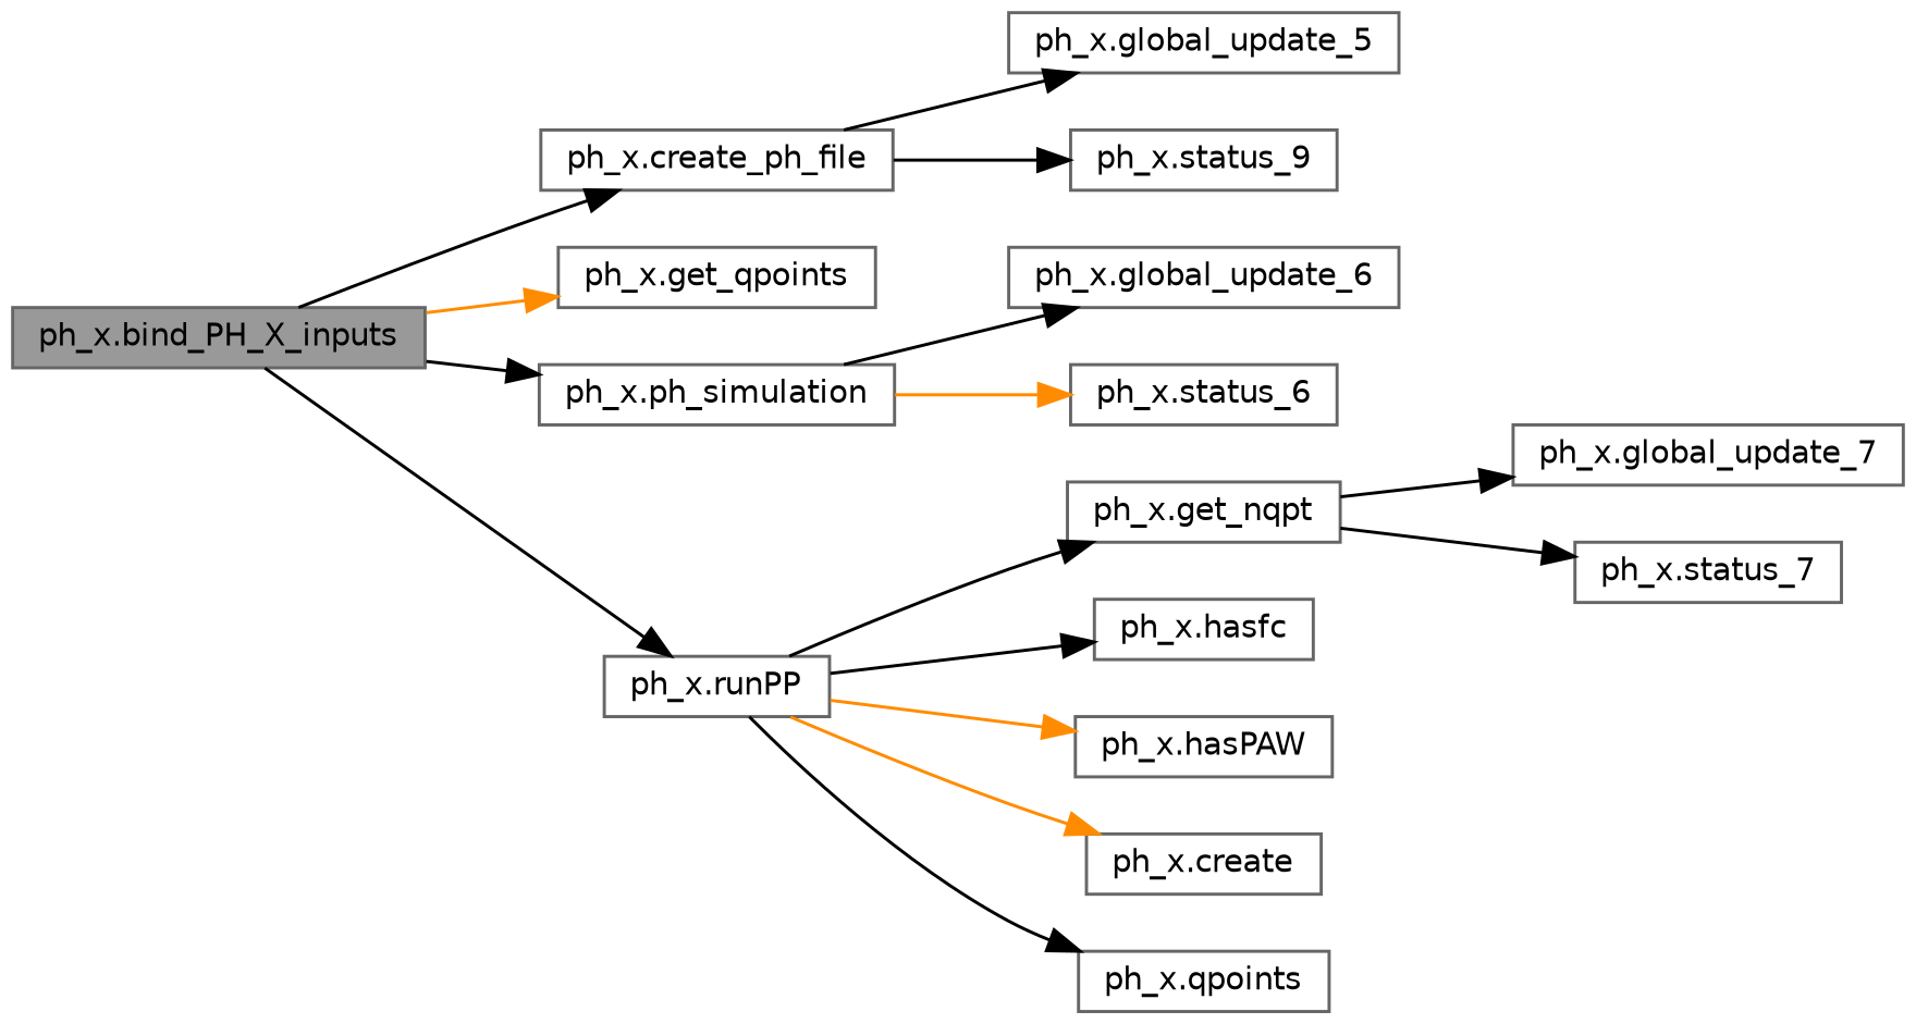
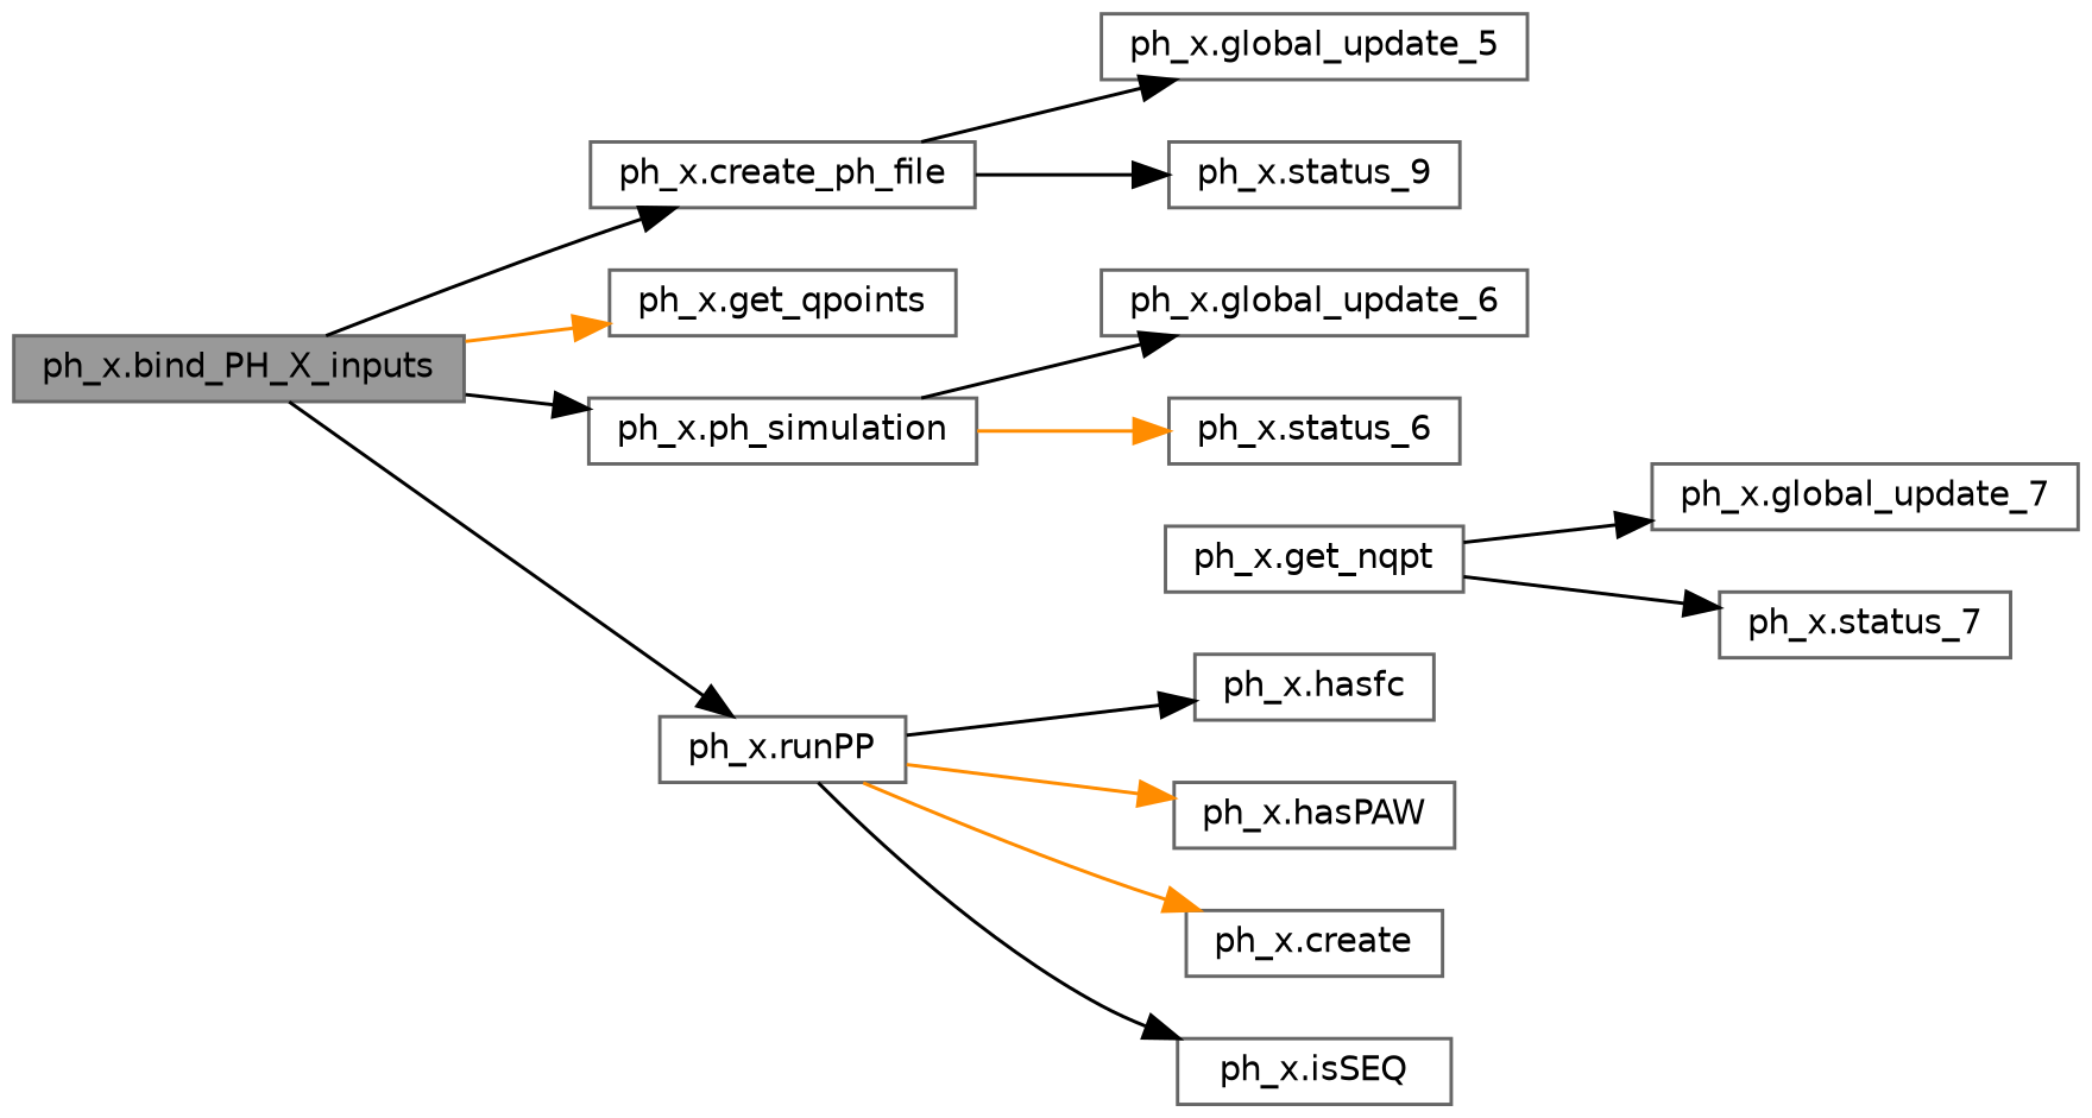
  digraph {
    rankdir=LR
    node [color=grey40 fillcolor=white fontname=Helvetica fontsize=10 shape=box style=filled]
    edge [color=black fontname=Helvetica fontsize=10 labelfontname=Helvetica labelfontsize=10 style=solid]
    n1 [color=gray40 fillcolor=grey60 fontcolor=black height=0.2 label="ph_x.bind_PH_X_inputs" width=0.4]
    n2 [height=0.2 label="ph_x.create_ph_file" width=0.4]
    n3 [height=0.2 label="ph_x.get_qpoints" width=0.4]
    n4 [height=0.2 label="ph_x.ph_simulation" width=0.4]
    n5 [height=0.2 label="ph_x.runPP" width=0.4]
    n6 [height=0.2 label="ph_x.global_update_5" width=0.4]
    n7 [height=0.2 label="ph_x.status_9" width=0.4]
    n8 [height=0.2 label="ph_x.global_update_6" width=0.4]
    n9 [height=0.2 label="ph_x.status_6" width=0.4]
    n10 [height=0.2 label="ph_x.get_nqpt" width=0.4]
    n11 [height=0.2 label="ph_x.hasfc" width=0.4]
    n12 [height=0.2 label="ph_x.hasPAW" width=0.4]
    n13 [height=0.2 label="ph_x.create" width=0.4]
-   n14 [height=0.2 label="ph_x.qpoints" width=0.4]
+   n14 [height=0.2 label="ph_x.isSEQ" width=0.4]
    n15 [height=0.2 label="ph_x.global_update_7" width=0.4]
    n16 [height=0.2 label="ph_x.status_7" width=0.4]
    n1 -> n2
    n1 -> n3 [color=darkorange]
    n1 -> n4
    n1 -> n5
    n2 -> n6
    n2 -> n7
    n4 -> n8
    n4 -> n9 [color=darkorange]
-   n5 -> n10
    n5 -> n11
    n5 -> n12 [color=darkorange]
    n5 -> n13 [color=darkorange]
    n5 -> n14
    n10 -> n15
    n10 -> n16
  }
